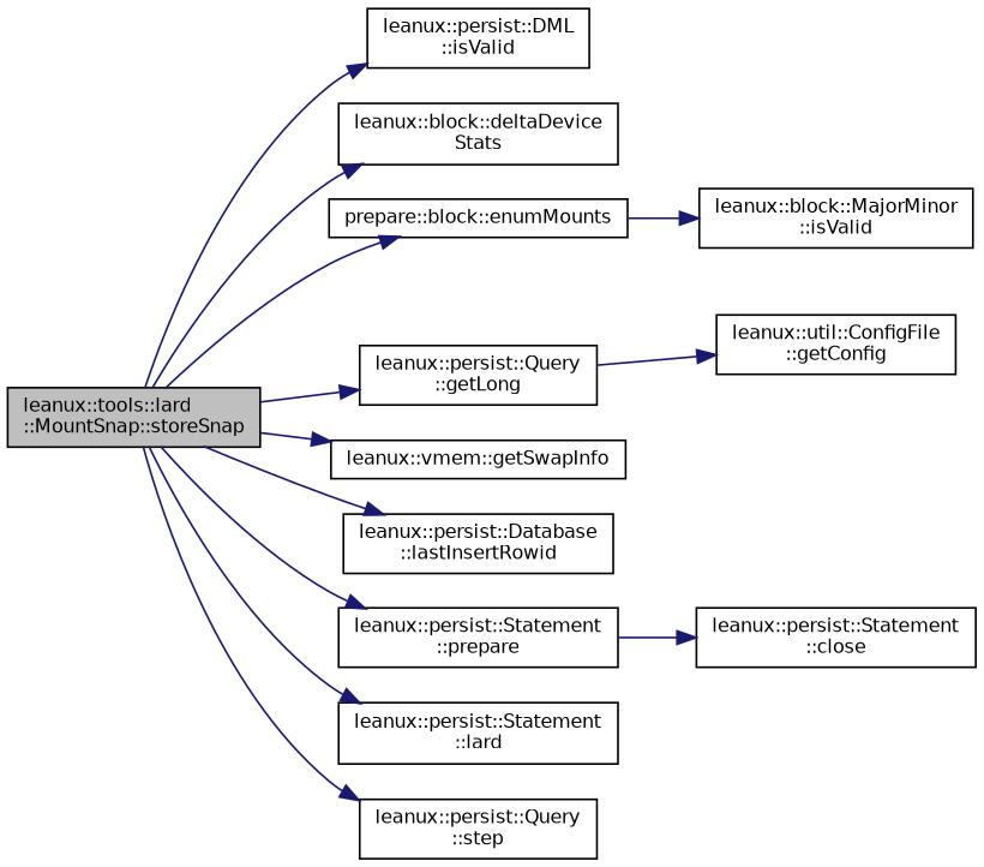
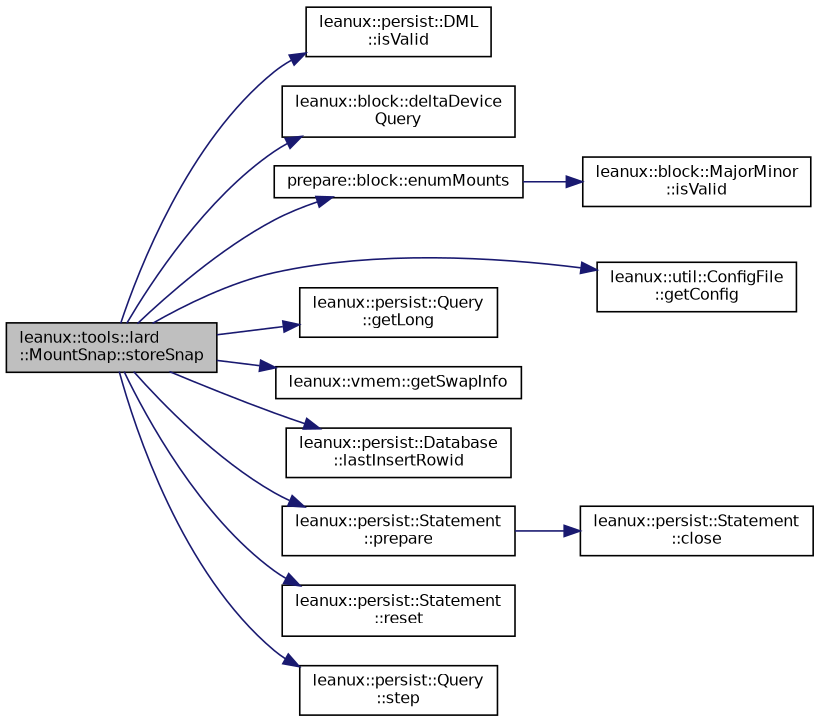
  digraph {
    rankdir=LR
    node [color=black fontname=Helvetica fontsize=10 shape=record]
    edge [color=midnightblue fontname=Helvetica fontsize=10 labelfontname=Helvetica labelfontsize=10 style=solid]
    n1 [fillcolor=grey75 fontcolor=black height=0.2 label="leanux::tools::lard\l::MountSnap::storeSnap" style=filled width=0.4]
    n2 [height=0.2 label="leanux::persist::DML\l::isValid" width=0.4]
-   n3 [height=0.2 label="leanux::block::deltaDevice\lStats" width=0.4]
+   n3 [height=0.2 label="leanux::block::deltaDevice\lQuery" width=0.4]
    n4 [height=0.2 label="prepare::block::enumMounts" width=0.4]
    n5 [height=0.2 label="leanux::util::ConfigFile\l::getConfig" width=0.4]
    n6 [height=0.2 label="leanux::persist::Query\l::getLong" width=0.4]
    n7 [height=0.2 label="leanux::vmem::getSwapInfo" width=0.4]
    n8 [height=0.2 label="leanux::persist::Database\l::lastInsertRowid" width=0.4]
    n9 [height=0.2 label="leanux::persist::Statement\l::prepare" width=0.4]
-   n10 [height=0.2 label="leanux::persist::Statement\l::lard" width=0.4]
+   n10 [height=0.2 label="leanux::persist::Statement\l::reset" width=0.4]
    n11 [height=0.2 label="leanux::persist::Query\l::step" width=0.4]
    n12 [height=0.2 label="leanux::block::MajorMinor\l::isValid" width=0.4]
    n13 [height=0.2 label="leanux::persist::Statement\l::close" width=0.4]
    n1 -> n2
    n1 -> n3
    n1 -> n4
-   n6 -> n5
+   n1 -> n5
    n1 -> n6
    n1 -> n7
    n1 -> n8
    n1 -> n9
    n1 -> n10
    n1 -> n11
    n4 -> n12
    n9 -> n13
  }
